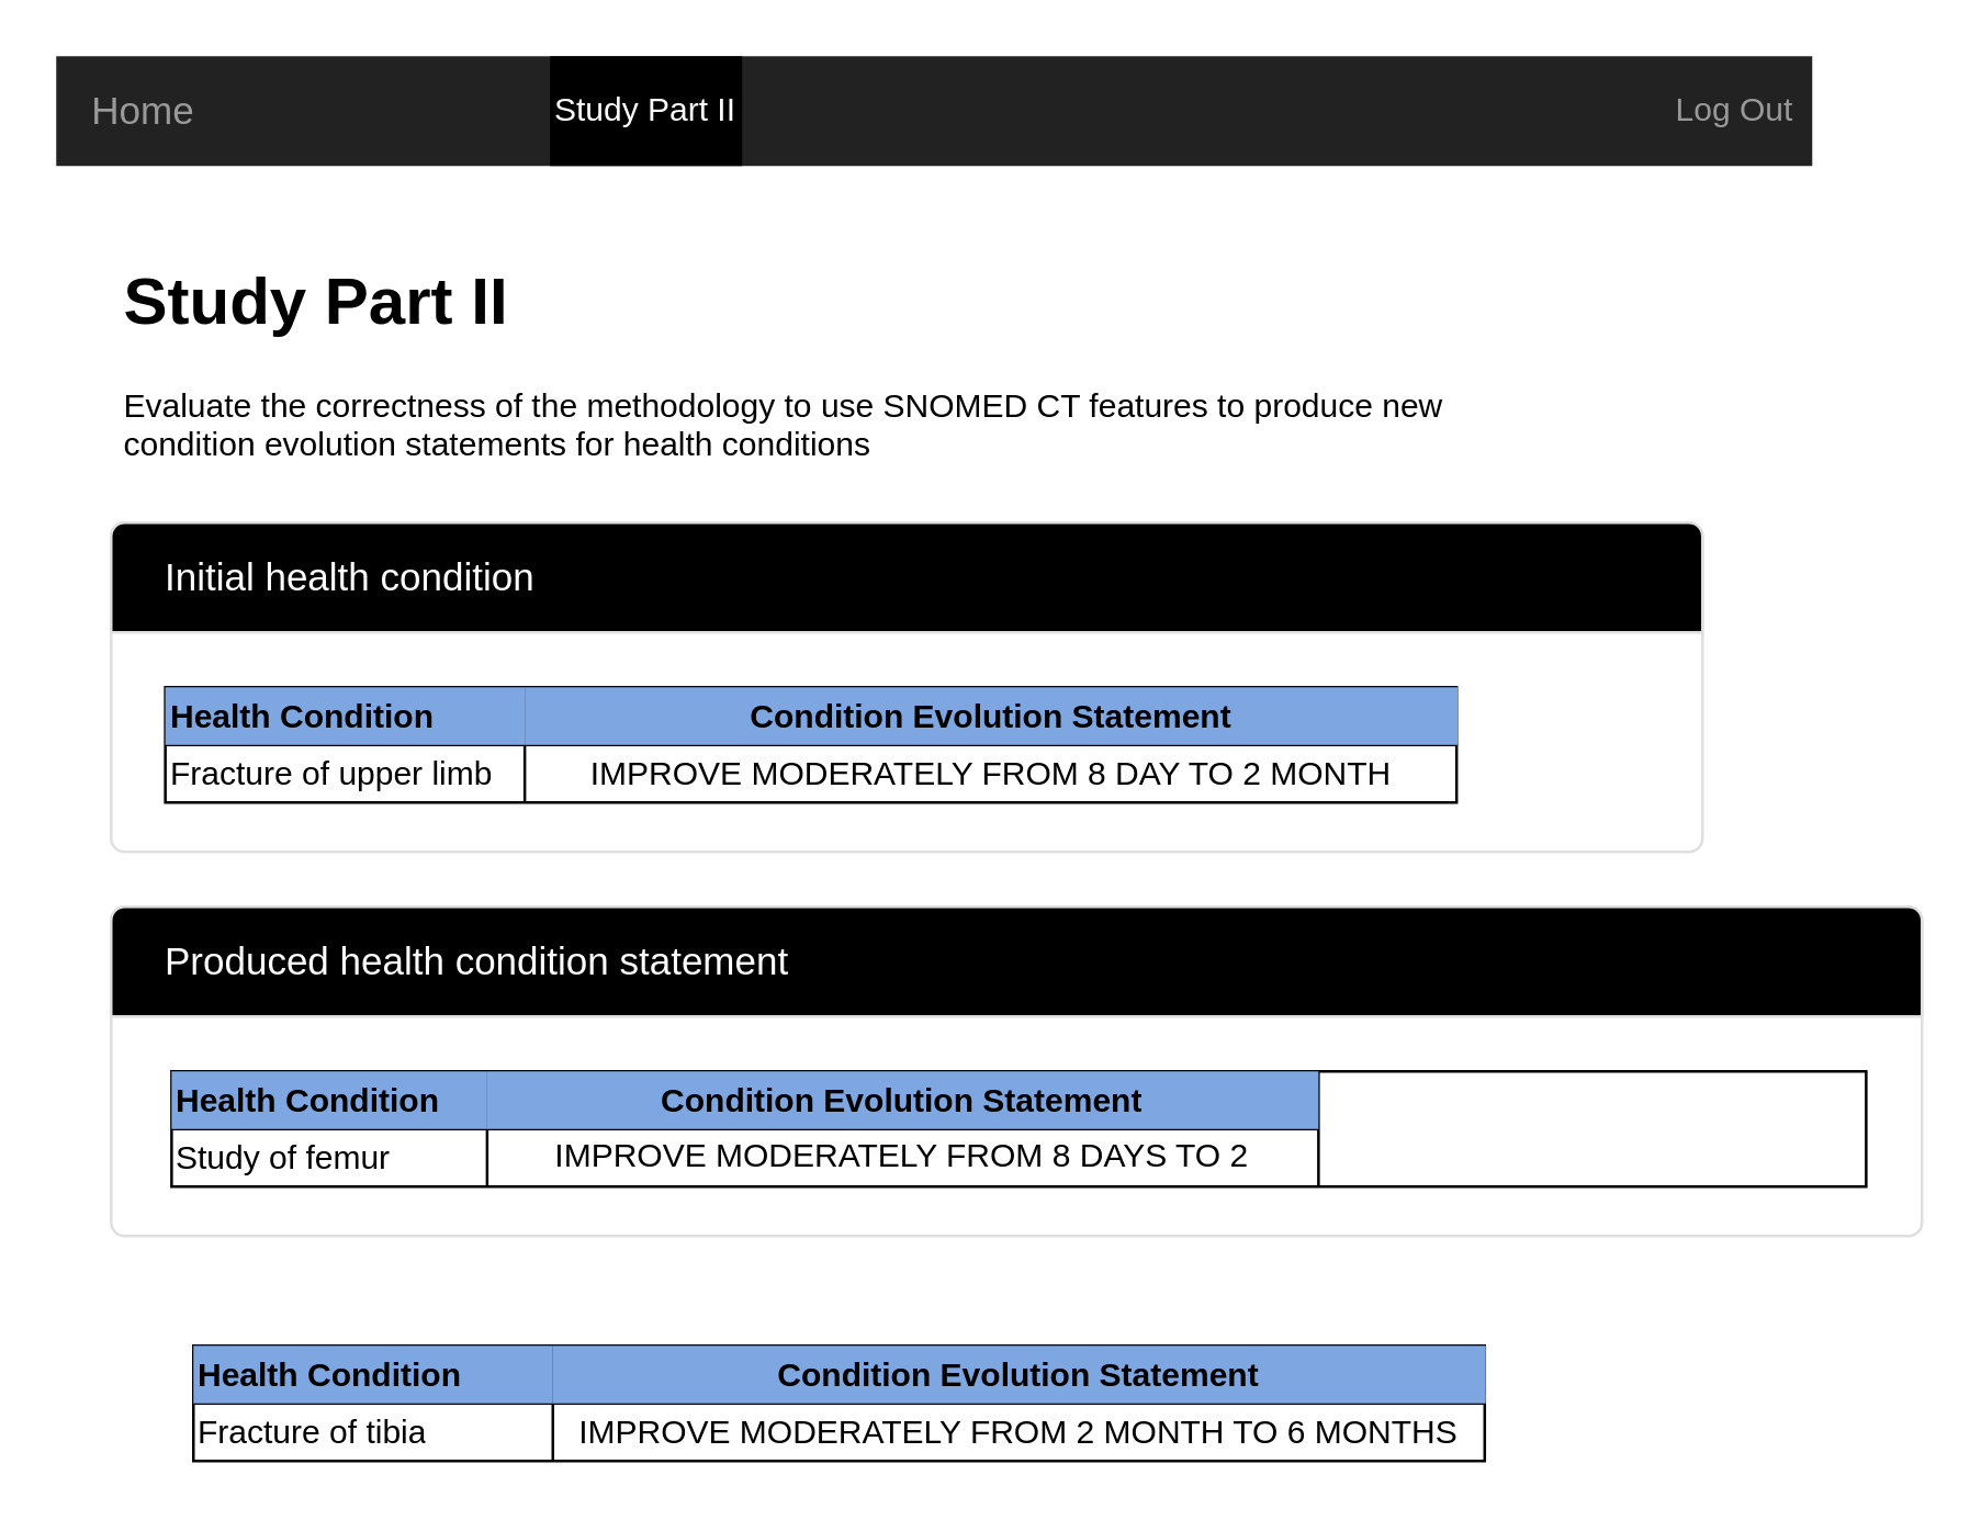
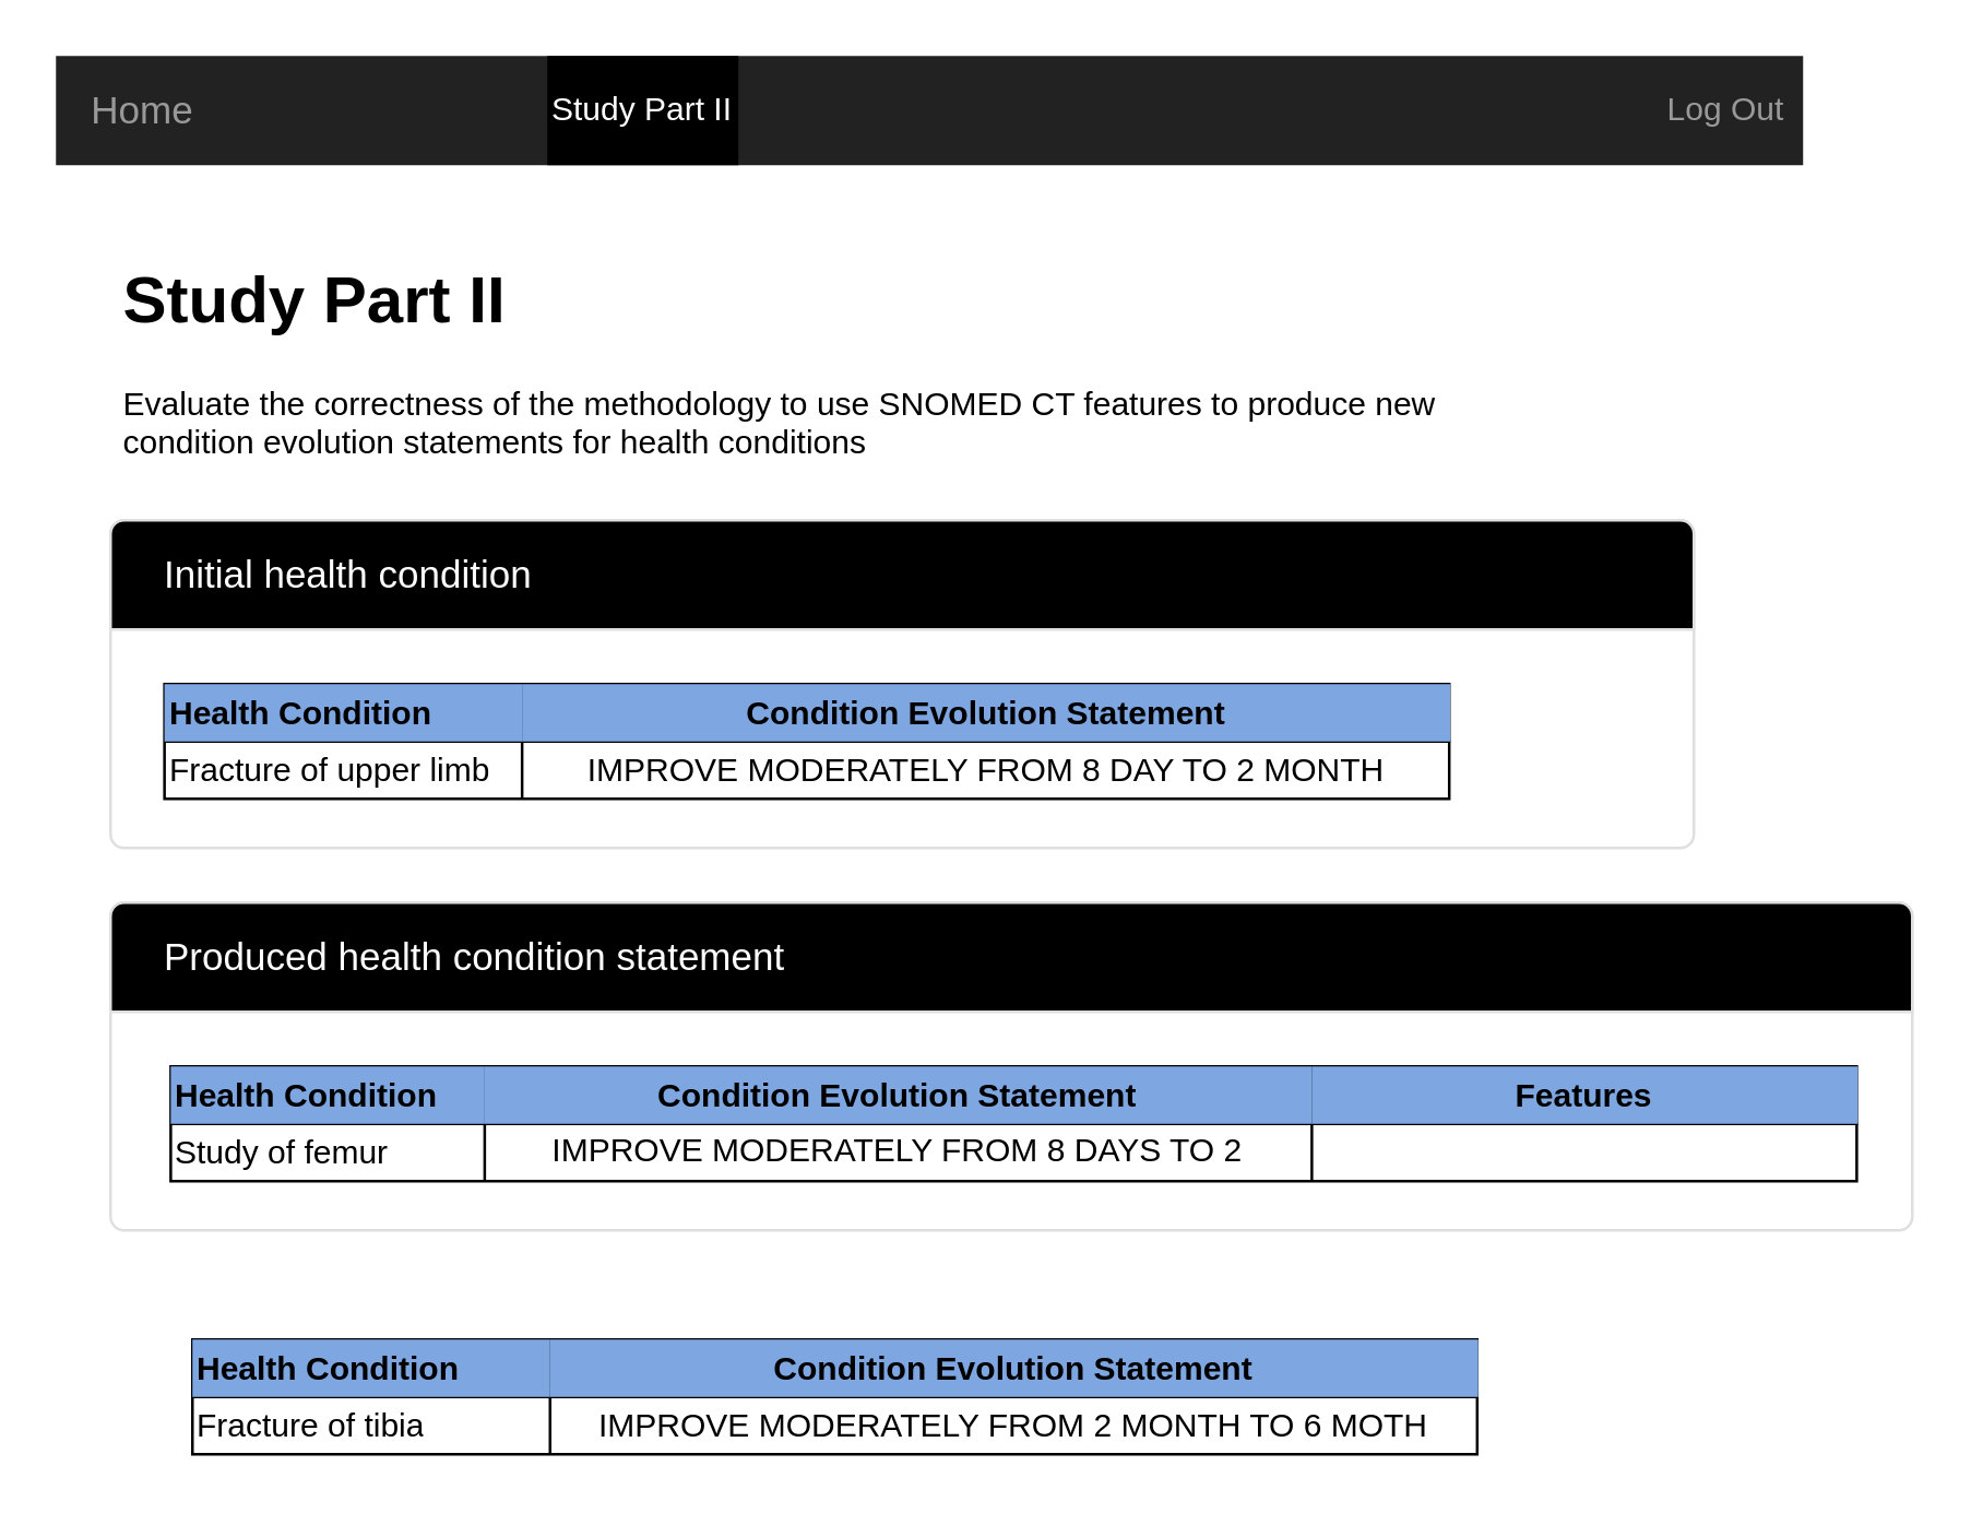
  <mxCell id="0" style=";html=1;" />
  <mxCell id="1" style=";html=1;" parent="0" />
  <mxCell id="2" value="" style="html=1;shadow=0;dashed=0;shape=mxgraph.bootstrap.rect;fillColor=#222222;strokeColor=none;whiteSpace=wrap;rounded=0;fontSize=12;fontColor=#000000;align=center;" parent="1" vertex="1"><mxGeometry x="20" y="20" width="640" height="40" as="geometry" /></mxCell>
  <mxCell id="3" value="Home" style="html=1;shadow=0;dashed=0;fillColor=none;strokeColor=none;shape=mxgraph.bootstrap.rect;fontColor=#999999;fontSize=14;whiteSpace=wrap;" parent="2" vertex="1"><mxGeometry width="64" height="40" as="geometry" /></mxCell>
  <mxCell id="4" value="Study Part II" style="html=1;shadow=0;dashed=0;fillColor=#000000;strokeColor=none;shape=mxgraph.bootstrap.rect;fontColor=#FFFFFF;whiteSpace=wrap;fontStyle=0" parent="2" vertex="1"><mxGeometry x="180" width="70" height="40" as="geometry" /></mxCell>
  <mxCell id="5" value="Log Out" style="html=1;shadow=0;dashed=0;fillColor=none;strokeColor=none;shape=mxgraph.bootstrap.rect;fontColor=#999999;whiteSpace=wrap;" parent="2" vertex="1"><mxGeometry x="584" width="56" height="40" as="geometry" /></mxCell>
  <mxCell id="6" value="&lt;h1&gt;Study Part II&lt;br&gt;&lt;/h1&gt;&lt;p&gt;Evaluate the correctness of the methodology to use SNOMED CT features to produce new condition evolution statements for health conditions&lt;/p&gt;&lt;p&gt;&lt;br&gt;&lt;/p&gt;&lt;p&gt;.&lt;/p&gt;" style="text;html=1;strokeColor=none;fillColor=none;spacing=5;spacingTop=-20;whiteSpace=wrap;overflow=hidden;rounded=0;fontColor=#000000;align=left;" vertex="1" parent="1"><mxGeometry x="40" y="90" width="490" height="120" as="geometry" /></mxCell>
  <mxCell id="7" value="" style="html=1;shadow=0;dashed=0;shape=mxgraph.bootstrap.rrect;rSize=5;strokeColor=#DFDFDF;html=1;whiteSpace=wrap;fillColor=#FFFFFF;fontColor=#000000;align=left;" vertex="1" parent="1"><mxGeometry x="40" y="190" width="580" height="120" as="geometry" /></mxCell>
  <mxCell id="8" value="Initial health condition" style="html=1;shadow=0;dashed=0;shape=mxgraph.bootstrap.topButton;strokeColor=inherit;fillColor=#000000;rSize=5;perimeter=none;whiteSpace=wrap;resizeWidth=1;align=left;spacing=20;fontSize=14;fontColor=#FFFFFF;" vertex="1" parent="7"><mxGeometry width="580" height="40" relative="1" as="geometry" /></mxCell>
  <mxCell id="9" value="" style="shape=table;html=1;whiteSpace=wrap;startSize=0;container=1;collapsible=0;childLayout=tableLayout;fontColor=#000000;fillColor=#FFFFFF;align=left;" vertex="1" parent="7"><mxGeometry x="19.76" y="60" width="470.62" height="42" as="geometry" /></mxCell>
  <mxCell id="10" value="" style="shape=partialRectangle;html=1;whiteSpace=wrap;collapsible=0;dropTarget=0;pointerEvents=0;fillColor=none;top=0;left=0;bottom=0;right=0;points=[[0,0.5],[1,0.5]];portConstraint=eastwest;fontColor=#000000;align=left;" vertex="1" parent="9"><mxGeometry width="470.62" height="21" as="geometry" /></mxCell>
  <mxCell id="11" value="Health Condition" style="shape=partialRectangle;html=1;whiteSpace=wrap;connectable=0;fillColor=#7EA6E0;top=0;left=0;bottom=0;right=0;overflow=hidden;pointerEvents=1;fontColor=#000000;align=left;fontStyle=1" vertex="1" parent="10"><mxGeometry width="131" height="21" as="geometry"><mxRectangle width="131" height="21" as="alternateBounds" /></mxGeometry></mxCell>
  <mxCell id="12" value="Condition Evolution Statement" style="shape=partialRectangle;html=1;whiteSpace=wrap;connectable=0;fillColor=#7EA6E0;top=0;left=0;bottom=0;right=0;overflow=hidden;pointerEvents=1;fontColor=#000000;align=center;fontStyle=1" vertex="1" parent="10"><mxGeometry x="131" width="340" height="21" as="geometry"><mxRectangle width="340" height="21" as="alternateBounds" /></mxGeometry></mxCell>
  <mxCell id="13" value="" style="shape=partialRectangle;html=1;whiteSpace=wrap;collapsible=0;dropTarget=0;pointerEvents=0;fillColor=none;top=0;left=0;bottom=0;right=0;points=[[0,0.5],[1,0.5]];portConstraint=eastwest;fontColor=#000000;align=left;" vertex="1" parent="9"><mxGeometry y="21" width="470.62" height="21" as="geometry" /></mxCell>
  <mxCell id="14" value="Fracture of upper limb" style="shape=partialRectangle;html=1;whiteSpace=wrap;connectable=0;fillColor=none;top=0;left=0;bottom=0;right=0;overflow=hidden;pointerEvents=1;fontColor=#000000;align=left;" vertex="1" parent="13"><mxGeometry width="131" height="21" as="geometry"><mxRectangle width="131" height="21" as="alternateBounds" /></mxGeometry></mxCell>
  <mxCell id="15" value="IMPROVE MODERATELY FROM 8 DAY TO 2 MONTH" style="shape=partialRectangle;html=1;whiteSpace=wrap;connectable=0;fillColor=none;top=0;left=0;bottom=0;right=0;overflow=hidden;pointerEvents=1;fontColor=#000000;align=center;" vertex="1" parent="13"><mxGeometry x="131" width="340" height="21" as="geometry"><mxRectangle width="340" height="21" as="alternateBounds" /></mxGeometry></mxCell>
  <mxCell id="16" value="" style="shape=table;html=1;whiteSpace=wrap;startSize=0;container=1;collapsible=0;childLayout=tableLayout;fontColor=#000000;fillColor=#FFFFFF;align=left;" vertex="1" parent="1"><mxGeometry x="70" y="490" width="470.62" height="42" as="geometry" /></mxCell>
  <mxCell id="17" value="" style="shape=partialRectangle;html=1;whiteSpace=wrap;collapsible=0;dropTarget=0;pointerEvents=0;fillColor=none;top=0;left=0;bottom=0;right=0;points=[[0,0.5],[1,0.5]];portConstraint=eastwest;fontColor=#000000;align=left;" vertex="1" parent="16"><mxGeometry width="470.62" height="21" as="geometry" /></mxCell>
  <mxCell id="18" value="Health Condition" style="shape=partialRectangle;html=1;whiteSpace=wrap;connectable=0;fillColor=#7EA6E0;top=0;left=0;bottom=0;right=0;overflow=hidden;pointerEvents=1;fontColor=#000000;align=left;fontStyle=1" vertex="1" parent="17"><mxGeometry width="131" height="21" as="geometry"><mxRectangle width="131" height="21" as="alternateBounds" /></mxGeometry></mxCell>
  <mxCell id="19" value="Condition Evolution Statement" style="shape=partialRectangle;html=1;whiteSpace=wrap;connectable=0;fillColor=#7EA6E0;top=0;left=0;bottom=0;right=0;overflow=hidden;pointerEvents=1;fontColor=#000000;align=center;fontStyle=1" vertex="1" parent="17"><mxGeometry x="131" width="340" height="21" as="geometry"><mxRectangle width="340" height="21" as="alternateBounds" /></mxGeometry></mxCell>
  <mxCell id="20" value="" style="shape=partialRectangle;html=1;whiteSpace=wrap;collapsible=0;dropTarget=0;pointerEvents=0;fillColor=none;top=0;left=0;bottom=0;right=0;points=[[0,0.5],[1,0.5]];portConstraint=eastwest;fontColor=#000000;align=left;" vertex="1" parent="16"><mxGeometry y="21" width="470.62" height="21" as="geometry" /></mxCell>
  <mxCell id="21" value="Fracture of tibia" style="shape=partialRectangle;html=1;whiteSpace=wrap;connectable=0;fillColor=none;top=0;left=0;bottom=0;right=0;overflow=hidden;pointerEvents=1;fontColor=#000000;align=left;" vertex="1" parent="20"><mxGeometry width="131" height="21" as="geometry"><mxRectangle width="131" height="21" as="alternateBounds" /></mxGeometry></mxCell>
- <mxCell id="22" value="IMPROVE MODERATELY FROM 2 MONTH TO 6 MONTHS" style="shape=partialRectangle;html=1;whiteSpace=wrap;connectable=0;fillColor=none;top=0;left=0;bottom=0;right=0;overflow=hidden;pointerEvents=1;fontColor=#000000;align=center;" vertex="1" parent="20"><mxGeometry x="131" width="340" height="21" as="geometry"><mxRectangle width="340" height="21" as="alternateBounds" /></mxGeometry></mxCell>
+ <mxCell id="22" value="IMPROVE MODERATELY FROM 2 MONTH TO 6 MOTH" style="shape=partialRectangle;html=1;whiteSpace=wrap;connectable=0;fillColor=none;top=0;left=0;bottom=0;right=0;overflow=hidden;pointerEvents=1;fontColor=#000000;align=center;" vertex="1" parent="20"><mxGeometry x="131" width="340" height="21" as="geometry"><mxRectangle width="340" height="21" as="alternateBounds" /></mxGeometry></mxCell>
  <mxCell id="23" value="" style="html=1;shadow=0;dashed=0;shape=mxgraph.bootstrap.rrect;rSize=5;strokeColor=#DFDFDF;html=1;whiteSpace=wrap;fillColor=#FFFFFF;fontColor=#000000;align=left;" vertex="1" parent="1"><mxGeometry x="40" y="330" width="660" height="120" as="geometry" /></mxCell>
  <mxCell id="24" value="Produced health condition statement" style="html=1;shadow=0;dashed=0;shape=mxgraph.bootstrap.topButton;strokeColor=inherit;fillColor=#000000;rSize=5;perimeter=none;whiteSpace=wrap;resizeWidth=1;align=left;spacing=20;fontSize=14;fontColor=#FFFFFF;" vertex="1" parent="23"><mxGeometry width="660" height="40" relative="1" as="geometry" /></mxCell>
  <mxCell id="25" value="" style="shape=table;html=1;whiteSpace=wrap;startSize=0;container=1;collapsible=0;childLayout=tableLayout;fontColor=#000000;fillColor=#FFFFFF;align=left;" vertex="1" parent="23"><mxGeometry x="22.053" y="60" width="617.599" height="42" as="geometry" /></mxCell>
  <mxCell id="26" value="" style="shape=partialRectangle;html=1;whiteSpace=wrap;collapsible=0;dropTarget=0;pointerEvents=0;fillColor=none;top=0;left=0;bottom=0;right=0;points=[[0,0.5],[1,0.5]];portConstraint=eastwest;fontColor=#000000;align=left;" vertex="1" parent="25"><mxGeometry width="617.599" height="21" as="geometry" /></mxCell>
  <mxCell id="27" value="Health Condition" style="shape=partialRectangle;html=1;whiteSpace=wrap;connectable=0;fillColor=#7EA6E0;top=0;left=0;bottom=0;right=0;overflow=hidden;pointerEvents=1;fontColor=#000000;align=left;fontStyle=1" vertex="1" parent="26"><mxGeometry width="115" height="21" as="geometry"><mxRectangle width="115" height="21" as="alternateBounds" /></mxGeometry></mxCell>
  <mxCell id="28" value="Condition Evolution Statement" style="shape=partialRectangle;html=1;whiteSpace=wrap;connectable=0;fillColor=#7EA6E0;top=0;left=0;bottom=0;right=0;overflow=hidden;pointerEvents=1;fontColor=#000000;align=center;fontStyle=1" vertex="1" parent="26"><mxGeometry x="115" width="303" height="21" as="geometry"><mxRectangle width="303" height="21" as="alternateBounds" /></mxGeometry></mxCell>
+ <mxCell id="29" value="Features" style="shape=partialRectangle;html=1;whiteSpace=wrap;connectable=0;fillColor=#7EA6E0;top=0;left=0;bottom=0;right=0;overflow=hidden;pointerEvents=1;fontColor=#000000;align=center;fontStyle=1" vertex="1" parent="26"><mxGeometry x="418" width="200" height="21" as="geometry"><mxRectangle width="200" height="21" as="alternateBounds" /></mxGeometry></mxCell>
  <mxCell id="30" value="" style="shape=partialRectangle;html=1;whiteSpace=wrap;collapsible=0;dropTarget=0;pointerEvents=0;fillColor=none;top=0;left=0;bottom=0;right=0;points=[[0,0.5],[1,0.5]];portConstraint=eastwest;fontColor=#000000;align=left;" vertex="1" parent="25"><mxGeometry y="21" width="617.599" height="21" as="geometry" /></mxCell>
  <mxCell id="31" value="Study of femur" style="shape=partialRectangle;html=1;whiteSpace=wrap;connectable=0;fillColor=none;top=0;left=0;bottom=0;right=0;overflow=hidden;pointerEvents=1;fontColor=#000000;align=left;" vertex="1" parent="30"><mxGeometry width="115" height="21" as="geometry"><mxRectangle width="115" height="21" as="alternateBounds" /></mxGeometry></mxCell>
- <mxCell id="32" value="IMPROVE MODERATELY FROM 8 DAYS TO 2 MONTHS" style="shape=partialRectangle;html=1;whiteSpace=wrap;connectable=0;fillColor=none;top=0;left=0;bottom=0;right=0;overflow=hidden;pointerEvents=1;fontColor=#000000;align=center;" vertex="1" parent="30"><mxGeometry x="115" width="303" height="21" as="geometry"><mxRectangle width="303" height="21" as="alternateBounds" /></mxGeometry></mxCell>
+ <mxCell id="32" value="IMPROVE MODERATELY FROM 8 DAYS TO 2 SNOMED" style="shape=partialRectangle;html=1;whiteSpace=wrap;connectable=0;fillColor=none;top=0;left=0;bottom=0;right=0;overflow=hidden;pointerEvents=1;fontColor=#000000;align=center;" vertex="1" parent="30"><mxGeometry x="115" width="303" height="21" as="geometry"><mxRectangle width="303" height="21" as="alternateBounds" /></mxGeometry></mxCell>
  <mxCell id="33" style="shape=partialRectangle;html=1;whiteSpace=wrap;connectable=0;fillColor=none;top=0;left=0;bottom=0;right=0;overflow=hidden;pointerEvents=1;fontColor=#000000;align=center;" vertex="1" parent="30"><mxGeometry x="418" width="200" height="21" as="geometry"><mxRectangle width="200" height="21" as="alternateBounds" /></mxGeometry></mxCell>
